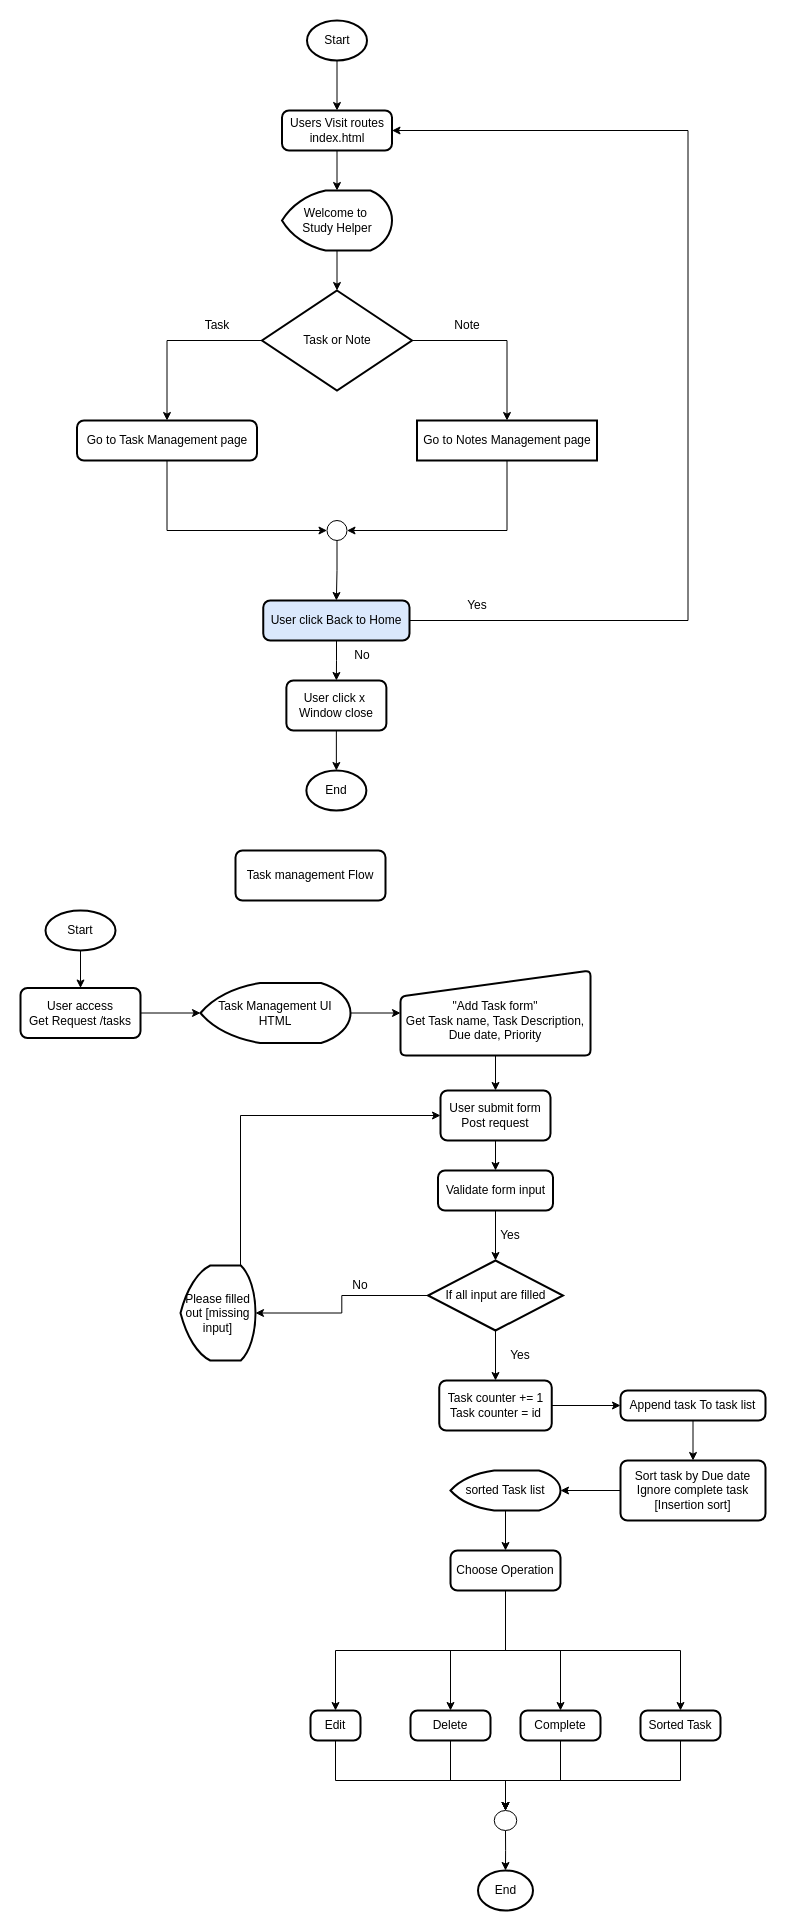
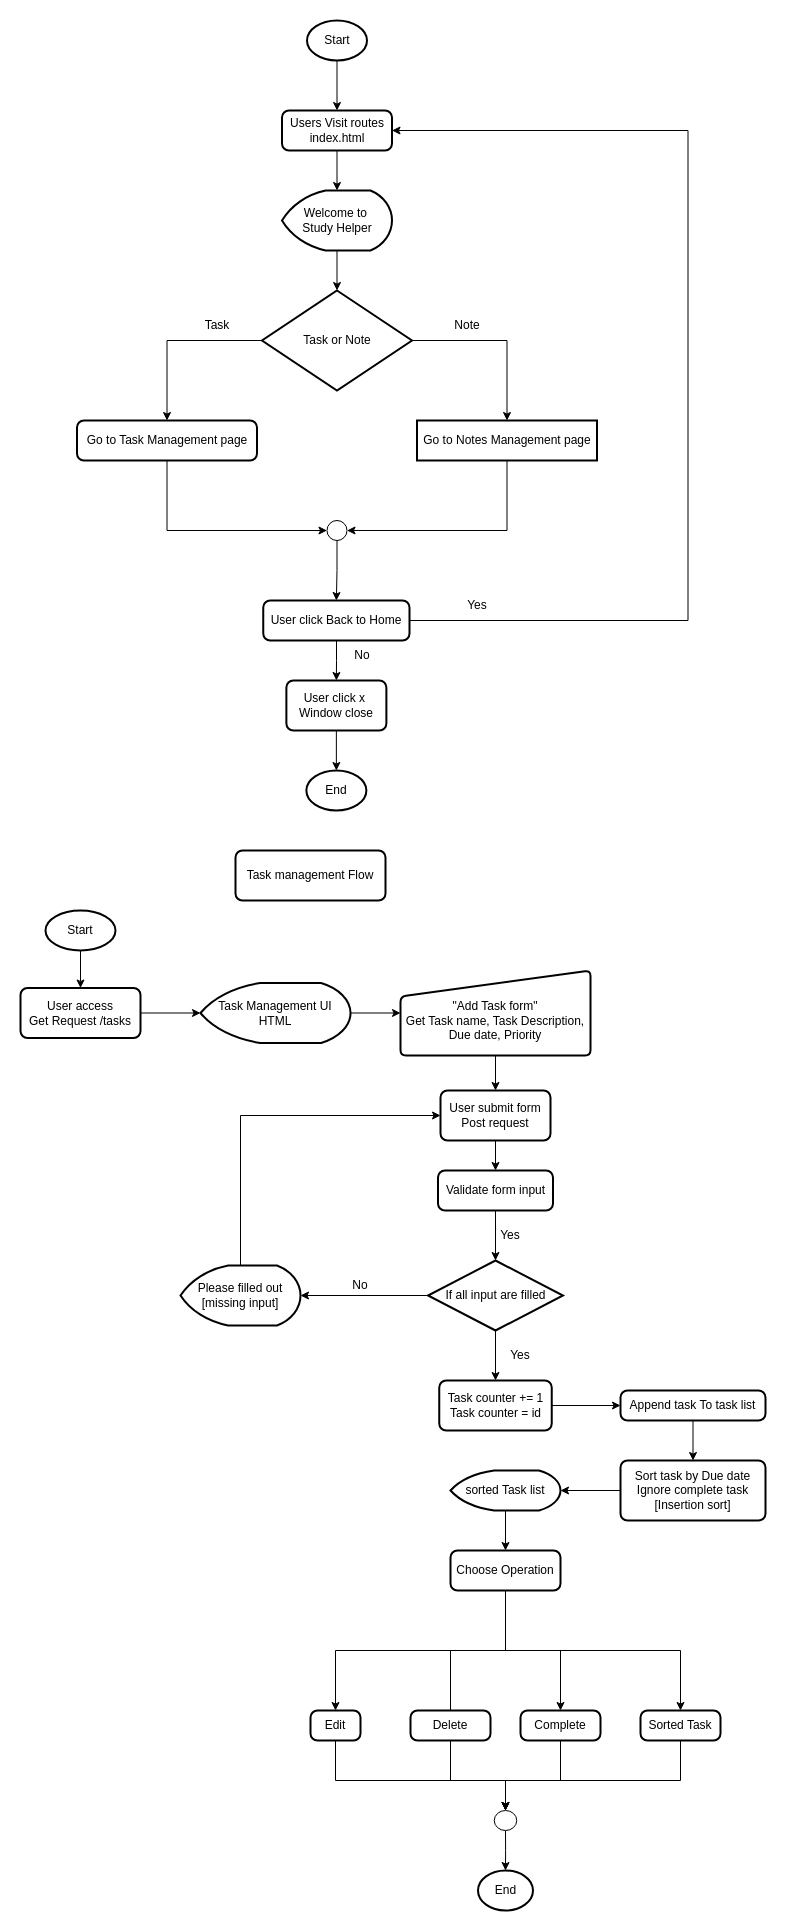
  <mxCell id="0" />
  <mxCell id="1" parent="0" />
  <mxCell id="2" style="edgeStyle=orthogonalEdgeStyle;rounded=0;orthogonalLoop=1;jettySize=auto;html=1;entryX=0.5;entryY=0;entryDx=0;entryDy=0;" parent="1" source="3" target="33" edge="1"><mxGeometry relative="1" as="geometry" /></mxCell>
  <mxCell id="3" value="Start" style="strokeWidth=2;html=1;shape=mxgraph.flowchart.start_1;whiteSpace=wrap;" parent="1" vertex="1"><mxGeometry x="306.5" width="60" height="40" as="geometry" y="20" /></mxCell>
  <mxCell id="4" value="" style="edgeStyle=orthogonalEdgeStyle;rounded=0;orthogonalLoop=1;jettySize=auto;html=1;" parent="1" source="5" target="6" edge="1"><mxGeometry relative="1" as="geometry" /></mxCell>
  <mxCell id="5" value="Welcome to&amp;nbsp;&lt;div&gt;Study Helper&lt;/div&gt;" style="strokeWidth=2;html=1;shape=mxgraph.flowchart.display;whiteSpace=wrap;" parent="1" vertex="1"><mxGeometry x="281.5" y="190" width="110" height="60" as="geometry" /></mxCell>
  <mxCell id="6" value="Task or Note" style="strokeWidth=2;html=1;shape=mxgraph.flowchart.decision;whiteSpace=wrap;" parent="1" vertex="1"><mxGeometry x="261.5" y="290" width="150" height="100" as="geometry" /></mxCell>
  <mxCell id="7" value="" style="endArrow=none;html=1;rounded=0;entryX=0;entryY=0.5;entryDx=0;entryDy=0;entryPerimeter=0;" parent="1" target="6" edge="1"><mxGeometry width="50" height="50" relative="1" as="geometry"><mxPoint x="166.5" y="340" as="sourcePoint" /><mxPoint x="266.5" y="350" as="targetPoint" /></mxGeometry></mxCell>
  <mxCell id="8" style="edgeStyle=orthogonalEdgeStyle;rounded=0;orthogonalLoop=1;jettySize=auto;html=1;entryX=0.5;entryY=0;entryDx=0;entryDy=0;" parent="1" source="9" target="11" edge="1"><mxGeometry relative="1" as="geometry" /></mxCell>
  <mxCell id="9" value="&lt;div&gt;&lt;br&gt;&lt;/div&gt;&quot;Add Task form&quot;&lt;div&gt;Get Task name, Task Description, Due date, Priority&lt;/div&gt;" style="html=1;strokeWidth=2;shape=manualInput;whiteSpace=wrap;rounded=1;size=26;arcSize=11;" parent="1" vertex="1"><mxGeometry x="400" y="970" width="190" height="85" as="geometry" /></mxCell>
  <mxCell id="10" style="edgeStyle=orthogonalEdgeStyle;rounded=0;orthogonalLoop=1;jettySize=auto;html=1;entryX=0.5;entryY=0;entryDx=0;entryDy=0;" parent="1" source="11" target="17" edge="1"><mxGeometry relative="1" as="geometry" /></mxCell>
  <mxCell id="11" value="User submit form&lt;div&gt;Post request&lt;/div&gt;" style="rounded=1;whiteSpace=wrap;html=1;absoluteArcSize=1;arcSize=14;strokeWidth=2;" parent="1" vertex="1"><mxGeometry x="440" y="1090" width="110" height="50" as="geometry" /></mxCell>
  <mxCell id="12" style="edgeStyle=orthogonalEdgeStyle;rounded=0;orthogonalLoop=1;jettySize=auto;html=1;entryX=0;entryY=0.5;entryDx=0;entryDy=0;" parent="1" source="13" target="9" edge="1"><mxGeometry relative="1" as="geometry" /></mxCell>
  <mxCell id="13" value="Task Management UI&lt;div&gt;HTML&lt;/div&gt;" style="strokeWidth=2;html=1;shape=mxgraph.flowchart.display;whiteSpace=wrap;" parent="1" vertex="1"><mxGeometry x="200" y="982.5" width="150" height="60" as="geometry" /></mxCell>
  <mxCell id="14" value="" style="edgeStyle=orthogonalEdgeStyle;rounded=0;orthogonalLoop=1;jettySize=auto;html=1;" parent="1" source="15" target="13" edge="1"><mxGeometry relative="1" as="geometry" /></mxCell>
  <mxCell id="15" value="&lt;div&gt;User access&lt;/div&gt;Get Request /tasks" style="rounded=1;whiteSpace=wrap;html=1;absoluteArcSize=1;arcSize=14;strokeWidth=2;" parent="1" vertex="1"><mxGeometry x="20" y="987.5" width="120" height="50" as="geometry" /></mxCell>
  <mxCell id="16" style="edgeStyle=orthogonalEdgeStyle;rounded=0;orthogonalLoop=1;jettySize=auto;html=1;" parent="1" source="17" target="18" edge="1"><mxGeometry relative="1" as="geometry" /></mxCell>
  <mxCell id="17" value="Validate form input" style="rounded=1;whiteSpace=wrap;html=1;absoluteArcSize=1;arcSize=14;strokeWidth=2;" parent="1" vertex="1"><mxGeometry x="437.5" y="1170" width="115" height="40" as="geometry" /></mxCell>
  <mxCell id="18" value="If all input are filled" style="strokeWidth=2;html=1;shape=mxgraph.flowchart.decision;whiteSpace=wrap;" parent="1" vertex="1"><mxGeometry x="427.5" y="1260" width="135" height="70" as="geometry" /></mxCell>
  <mxCell id="19" style="edgeStyle=orthogonalEdgeStyle;rounded=0;orthogonalLoop=1;jettySize=auto;html=1;entryX=0.5;entryY=0;entryDx=0;entryDy=0;" parent="1" source="20" target="69" edge="1"><mxGeometry relative="1" as="geometry" /></mxCell>
  <mxCell id="20" value="" style="verticalLabelPosition=bottom;verticalAlign=top;html=1;shape=mxgraph.flowchart.on-page_reference;" parent="1" vertex="1"><mxGeometry x="326.5" y="520" width="20" height="20" as="geometry" /></mxCell>
  <mxCell id="21" value="Go to Task Management page" style="rounded=1;whiteSpace=wrap;html=1;absoluteArcSize=1;arcSize=14;strokeWidth=2;" parent="1" vertex="1"><mxGeometry x="76.5" y="420" width="180" height="40" as="geometry" /></mxCell>
  <mxCell id="22" value="Go to Notes Management page" style="whiteSpace=wrap;html=1;absoluteArcSize=1;arcSize=14;strokeWidth=2;rounded=0;" parent="1" vertex="1"><mxGeometry x="416.5" y="420" width="180" height="40" as="geometry" /></mxCell>
  <mxCell id="23" value="End" style="strokeWidth=2;html=1;shape=mxgraph.flowchart.start_1;whiteSpace=wrap;" parent="1" vertex="1"><mxGeometry x="305.87" y="770" width="60" height="40" as="geometry" /></mxCell>
  <mxCell id="24" value="" style="endArrow=classic;html=1;rounded=0;entryX=0.5;entryY=0;entryDx=0;entryDy=0;" parent="1" target="21" edge="1"><mxGeometry width="50" height="50" relative="1" as="geometry"><mxPoint x="166.5" y="340" as="sourcePoint" /><mxPoint x="466.5" y="450" as="targetPoint" /></mxGeometry></mxCell>
  <mxCell id="25" value="" style="endArrow=classic;html=1;rounded=0;" parent="1" target="22" edge="1"><mxGeometry width="50" height="50" relative="1" as="geometry"><mxPoint x="506.5" y="340" as="sourcePoint" /><mxPoint x="466.5" y="450" as="targetPoint" /></mxGeometry></mxCell>
  <mxCell id="26" value="" style="endArrow=none;html=1;rounded=0;entryX=1;entryY=0.5;entryDx=0;entryDy=0;entryPerimeter=0;" parent="1" target="6" edge="1"><mxGeometry width="50" height="50" relative="1" as="geometry"><mxPoint x="506.5" y="340" as="sourcePoint" /><mxPoint x="466.5" y="450" as="targetPoint" /></mxGeometry></mxCell>
  <mxCell id="27" value="" style="endArrow=none;html=1;rounded=0;entryX=0.5;entryY=1;entryDx=0;entryDy=0;" parent="1" target="21" edge="1"><mxGeometry width="50" height="50" relative="1" as="geometry"><mxPoint x="166.5" y="530" as="sourcePoint" /><mxPoint x="406.5" y="510" as="targetPoint" /></mxGeometry></mxCell>
  <mxCell id="28" value="" style="endArrow=none;html=1;rounded=0;entryX=0.5;entryY=1;entryDx=0;entryDy=0;" parent="1" target="22" edge="1"><mxGeometry width="50" height="50" relative="1" as="geometry"><mxPoint x="506.5" y="530" as="sourcePoint" /><mxPoint x="506.12" y="520" as="targetPoint" /></mxGeometry></mxCell>
  <mxCell id="29" value="" style="endArrow=classic;html=1;rounded=0;entryX=0;entryY=0.5;entryDx=0;entryDy=0;entryPerimeter=0;" parent="1" target="20" edge="1"><mxGeometry width="50" height="50" relative="1" as="geometry"><mxPoint x="166.5" y="530" as="sourcePoint" /><mxPoint x="306.5" y="530" as="targetPoint" /></mxGeometry></mxCell>
  <mxCell id="30" value="" style="endArrow=classic;html=1;rounded=0;entryX=1;entryY=0.5;entryDx=0;entryDy=0;entryPerimeter=0;" parent="1" target="20" edge="1"><mxGeometry width="50" height="50" relative="1" as="geometry"><mxPoint x="506.5" y="530" as="sourcePoint" /><mxPoint x="386.5" y="530" as="targetPoint" /></mxGeometry></mxCell>
  <mxCell id="31" style="edgeStyle=orthogonalEdgeStyle;rounded=0;orthogonalLoop=1;jettySize=auto;html=1;entryX=0.5;entryY=0;entryDx=0;entryDy=0;" parent="1" source="32" target="15" edge="1"><mxGeometry relative="1" as="geometry" /></mxCell>
  <mxCell id="32" value="Start" style="strokeWidth=2;html=1;shape=mxgraph.flowchart.start_1;whiteSpace=wrap;" parent="1" vertex="1"><mxGeometry x="45" y="910" width="70" height="40" as="geometry" /></mxCell>
  <mxCell id="33" value="Users Visit routes&lt;div&gt;index.html&lt;/div&gt;" style="rounded=1;whiteSpace=wrap;html=1;absoluteArcSize=1;arcSize=14;strokeWidth=2;" parent="1" vertex="1"><mxGeometry x="281.5" y="110" width="110" height="40" as="geometry" /></mxCell>
  <mxCell id="34" style="edgeStyle=orthogonalEdgeStyle;rounded=0;orthogonalLoop=1;jettySize=auto;html=1;entryX=0.5;entryY=0;entryDx=0;entryDy=0;entryPerimeter=0;" parent="1" source="33" target="5" edge="1"><mxGeometry relative="1" as="geometry" /></mxCell>
  <mxCell id="35" value="Task management Flow" style="rounded=1;whiteSpace=wrap;html=1;absoluteArcSize=1;arcSize=14;strokeWidth=2;" parent="1" vertex="1"><mxGeometry x="235" y="850" width="150" height="50" as="geometry" /></mxCell>
  <mxCell id="36" value="Yes" style="text;html=1;align=center;verticalAlign=middle;whiteSpace=wrap;rounded=0;" parent="1" vertex="1"><mxGeometry x="480" y="1220" width="60" height="30" as="geometry" /></mxCell>
  <mxCell id="37" style="edgeStyle=orthogonalEdgeStyle;rounded=0;orthogonalLoop=1;jettySize=auto;html=1;entryX=0.5;entryY=0;entryDx=0;entryDy=0;" parent="1" source="18" target="44" edge="1"><mxGeometry relative="1" as="geometry"><mxPoint x="495" y="1380" as="targetPoint" /></mxGeometry></mxCell>
  <mxCell id="38" value="Yes" style="text;html=1;align=center;verticalAlign=middle;whiteSpace=wrap;rounded=0;" parent="1" vertex="1"><mxGeometry x="490" y="1340" width="60" height="30" as="geometry" /></mxCell>
  <mxCell id="39" value="No" style="text;html=1;align=center;verticalAlign=middle;whiteSpace=wrap;rounded=0;" parent="1" vertex="1"><mxGeometry x="330" y="1270" width="60" height="30" as="geometry" /></mxCell>
  <mxCell id="40" style="edgeStyle=orthogonalEdgeStyle;rounded=0;orthogonalLoop=1;jettySize=auto;html=1;exitX=0.5;exitY=0;exitDx=0;exitDy=0;exitPerimeter=0;entryX=0;entryY=0.5;entryDx=0;entryDy=0;" parent="1" source="41" target="11" edge="1"><mxGeometry relative="1" as="geometry"><mxPoint x="390" y="1100" as="targetPoint" /><Array as="points"><mxPoint x="240" y="1115" /></Array></mxGeometry></mxCell>
- <mxCell id="41" value="Please filled out [missing input]" style="strokeWidth=2;html=1;shape=mxgraph.flowchart.display;whiteSpace=wrap;" parent="1" vertex="1"><mxGeometry x="180" y="1265" width="75" height="95" as="geometry" /></mxCell>
+ <mxCell id="41" value="Please filled out [missing input]" style="strokeWidth=2;html=1;shape=mxgraph.flowchart.display;whiteSpace=wrap;" parent="1" vertex="1"><mxGeometry x="180" y="1265" width="120" height="60" as="geometry" /></mxCell>
  <mxCell id="42" style="edgeStyle=orthogonalEdgeStyle;rounded=0;orthogonalLoop=1;jettySize=auto;html=1;entryX=1;entryY=0.5;entryDx=0;entryDy=0;entryPerimeter=0;" parent="1" source="18" target="41" edge="1"><mxGeometry relative="1" as="geometry" /></mxCell>
  <mxCell id="43" style="edgeStyle=orthogonalEdgeStyle;rounded=0;orthogonalLoop=1;jettySize=auto;html=1;" parent="1" source="44" target="46" edge="1"><mxGeometry relative="1" as="geometry" /></mxCell>
  <mxCell id="44" value="Task counter += 1&lt;div&gt;Task counter = id&lt;/div&gt;" style="rounded=1;whiteSpace=wrap;html=1;absoluteArcSize=1;arcSize=14;strokeWidth=2;" parent="1" vertex="1"><mxGeometry x="438.75" y="1380" width="112.5" height="50" as="geometry" /></mxCell>
  <mxCell id="45" style="edgeStyle=orthogonalEdgeStyle;rounded=0;orthogonalLoop=1;jettySize=auto;html=1;" parent="1" source="46" target="47" edge="1"><mxGeometry relative="1" as="geometry" /></mxCell>
  <mxCell id="46" value="Append task To task list" style="rounded=1;whiteSpace=wrap;html=1;absoluteArcSize=1;arcSize=14;strokeWidth=2;" parent="1" vertex="1"><mxGeometry x="620" y="1390" width="145" height="30" as="geometry" /></mxCell>
  <mxCell id="47" value="Sort task by Due date&lt;div&gt;Ignore complete task&lt;/div&gt;&lt;div&gt;[Insertion sort]&lt;/div&gt;" style="rounded=1;whiteSpace=wrap;html=1;absoluteArcSize=1;arcSize=14;strokeWidth=2;" parent="1" vertex="1"><mxGeometry x="620" y="1460" width="145" height="60" as="geometry" /></mxCell>
  <mxCell id="48" style="edgeStyle=orthogonalEdgeStyle;rounded=0;orthogonalLoop=1;jettySize=auto;html=1;entryX=0.5;entryY=0;entryDx=0;entryDy=0;" parent="1" source="49" target="54" edge="1"><mxGeometry relative="1" as="geometry" /></mxCell>
  <mxCell id="49" value="sorted Task list" style="strokeWidth=2;html=1;shape=mxgraph.flowchart.display;whiteSpace=wrap;" parent="1" vertex="1"><mxGeometry x="450" y="1470" width="110" height="40" as="geometry" /></mxCell>
  <mxCell id="50" style="edgeStyle=orthogonalEdgeStyle;rounded=0;orthogonalLoop=1;jettySize=auto;html=1;entryX=0.5;entryY=0;entryDx=0;entryDy=0;" parent="1" source="54" target="58" edge="1"><mxGeometry relative="1" as="geometry"><Array as="points"><mxPoint x="505" y="1650" /><mxPoint x="335" y="1650" /></Array></mxGeometry></mxCell>
- <mxCell id="51" style="edgeStyle=orthogonalEdgeStyle;rounded=0;orthogonalLoop=1;jettySize=auto;html=1;entryX=0.5;entryY=0;entryDx=0;entryDy=0;" parent="1" source="54" target="56" edge="1"><mxGeometry relative="1" as="geometry" /></mxCell>
+ <mxCell id="51" style="edgeStyle=orthogonalEdgeStyle;rounded=0;orthogonalLoop=1;jettySize=auto;html=1;entryX=0.5;entryY=0;entryDx=0;entryDy=0;endArrow=none;" parent="1" source="54" target="56" edge="1"><mxGeometry relative="1" as="geometry" /></mxCell>
  <mxCell id="52" style="edgeStyle=orthogonalEdgeStyle;rounded=0;orthogonalLoop=1;jettySize=auto;html=1;" parent="1" source="54" target="60" edge="1"><mxGeometry relative="1" as="geometry" /></mxCell>
  <mxCell id="53" style="edgeStyle=orthogonalEdgeStyle;rounded=0;orthogonalLoop=1;jettySize=auto;html=1;entryX=0.5;entryY=0;entryDx=0;entryDy=0;" parent="1" source="54" target="62" edge="1"><mxGeometry relative="1" as="geometry"><Array as="points"><mxPoint x="505" y="1650" /><mxPoint x="680" y="1650" /></Array></mxGeometry></mxCell>
  <mxCell id="54" value="Choose Operation" style="rounded=1;whiteSpace=wrap;html=1;absoluteArcSize=1;arcSize=14;strokeWidth=2;" parent="1" vertex="1"><mxGeometry x="450" y="1550" width="110" height="40" as="geometry" /></mxCell>
  <mxCell id="55" style="edgeStyle=orthogonalEdgeStyle;rounded=0;orthogonalLoop=1;jettySize=auto;html=1;entryX=0.5;entryY=0;entryDx=0;entryDy=0;" parent="1" source="56" target="64" edge="1"><mxGeometry relative="1" as="geometry"><Array as="points"><mxPoint x="450" y="1780" /><mxPoint x="505" y="1780" /></Array></mxGeometry></mxCell>
  <mxCell id="56" value="Delete" style="rounded=1;whiteSpace=wrap;html=1;absoluteArcSize=1;arcSize=14;strokeWidth=2;" parent="1" vertex="1"><mxGeometry x="410" y="1710" width="80" height="30" as="geometry" /></mxCell>
  <mxCell id="57" style="edgeStyle=orthogonalEdgeStyle;rounded=0;orthogonalLoop=1;jettySize=auto;html=1;entryX=0.5;entryY=0;entryDx=0;entryDy=0;" parent="1" source="58" target="64" edge="1"><mxGeometry relative="1" as="geometry"><Array as="points"><mxPoint x="335" y="1780" /><mxPoint x="505" y="1780" /></Array></mxGeometry></mxCell>
  <mxCell id="58" value="Edit" style="rounded=1;whiteSpace=wrap;html=1;absoluteArcSize=1;arcSize=14;strokeWidth=2;" parent="1" vertex="1"><mxGeometry x="310" y="1710" width="50" height="30" as="geometry" /></mxCell>
  <mxCell id="59" style="edgeStyle=orthogonalEdgeStyle;rounded=0;orthogonalLoop=1;jettySize=auto;html=1;entryX=0.5;entryY=0;entryDx=0;entryDy=0;" parent="1" source="60" target="64" edge="1"><mxGeometry relative="1" as="geometry"><Array as="points"><mxPoint x="560" y="1780" /><mxPoint x="505" y="1780" /></Array></mxGeometry></mxCell>
  <mxCell id="60" value="Complete" style="rounded=1;whiteSpace=wrap;html=1;absoluteArcSize=1;arcSize=14;strokeWidth=2;" parent="1" vertex="1"><mxGeometry x="520" y="1710" width="80" height="30" as="geometry" /></mxCell>
  <mxCell id="61" style="edgeStyle=orthogonalEdgeStyle;rounded=0;orthogonalLoop=1;jettySize=auto;html=1;entryX=0.5;entryY=0;entryDx=0;entryDy=0;" parent="1" source="62" target="64" edge="1"><mxGeometry relative="1" as="geometry"><Array as="points"><mxPoint x="680" y="1780" /><mxPoint x="505" y="1780" /></Array></mxGeometry></mxCell>
  <mxCell id="62" value="Sorted Task" style="rounded=1;whiteSpace=wrap;html=1;absoluteArcSize=1;arcSize=14;strokeWidth=2;" parent="1" vertex="1"><mxGeometry x="640" y="1710" width="80" height="30" as="geometry" /></mxCell>
  <mxCell id="63" style="edgeStyle=orthogonalEdgeStyle;rounded=0;orthogonalLoop=1;jettySize=auto;html=1;" parent="1" source="64" target="65" edge="1"><mxGeometry relative="1" as="geometry" /></mxCell>
  <mxCell id="64" value="" style="ellipse;whiteSpace=wrap;html=1;verticalAlign=top;" parent="1" vertex="1"><mxGeometry x="493.75" y="1810" width="22.5" height="20" as="geometry" /></mxCell>
  <mxCell id="65" value="End" style="strokeWidth=2;html=1;shape=mxgraph.flowchart.start_1;whiteSpace=wrap;" parent="1" vertex="1"><mxGeometry x="477.5" y="1870" width="55" height="40" as="geometry" /></mxCell>
  <mxCell id="66" style="edgeStyle=orthogonalEdgeStyle;rounded=0;orthogonalLoop=1;jettySize=auto;html=1;entryX=1;entryY=0.5;entryDx=0;entryDy=0;entryPerimeter=0;" parent="1" source="47" target="49" edge="1"><mxGeometry relative="1" as="geometry" /></mxCell>
  <mxCell id="67" style="edgeStyle=orthogonalEdgeStyle;rounded=0;orthogonalLoop=1;jettySize=auto;html=1;entryX=1;entryY=0.5;entryDx=0;entryDy=0;" parent="1" source="69" target="33" edge="1"><mxGeometry relative="1" as="geometry"><mxPoint x="686.5" y="120" as="targetPoint" /><Array as="points"><mxPoint x="687.5" y="620" /><mxPoint x="687.5" y="130" /></Array></mxGeometry></mxCell>
  <mxCell id="68" style="edgeStyle=orthogonalEdgeStyle;rounded=0;orthogonalLoop=1;jettySize=auto;html=1;" parent="1" source="69" target="70" edge="1"><mxGeometry relative="1" as="geometry" /></mxCell>
- <mxCell id="69" value="User click Back to Home" style="rounded=1;whiteSpace=wrap;html=1;absoluteArcSize=1;arcSize=14;strokeWidth=2;fillColor=#dae8fc;" parent="1" vertex="1"><mxGeometry x="262.75" y="600" width="146.25" height="40" as="geometry" /></mxCell>
+ <mxCell id="69" value="User click Back to Home" style="rounded=1;whiteSpace=wrap;html=1;absoluteArcSize=1;arcSize=14;strokeWidth=2;" parent="1" vertex="1"><mxGeometry x="262.75" y="600" width="146.25" height="40" as="geometry" /></mxCell>
  <mxCell id="70" value="User click x&amp;nbsp;&lt;div&gt;Window close&lt;/div&gt;" style="rounded=1;whiteSpace=wrap;html=1;absoluteArcSize=1;arcSize=14;strokeWidth=2;" parent="1" vertex="1"><mxGeometry x="285.88" y="680" width="100" height="50" as="geometry" /></mxCell>
  <mxCell id="71" style="edgeStyle=orthogonalEdgeStyle;rounded=0;orthogonalLoop=1;jettySize=auto;html=1;entryX=0.5;entryY=0;entryDx=0;entryDy=0;entryPerimeter=0;" parent="1" source="70" target="23" edge="1"><mxGeometry relative="1" as="geometry" /></mxCell>
  <mxCell id="72" value="Yes" style="text;html=1;align=center;verticalAlign=middle;whiteSpace=wrap;rounded=0;" parent="1" vertex="1"><mxGeometry x="456.5" y="590" width="40" height="30" as="geometry" /></mxCell>
  <mxCell id="73" value="No" style="text;html=1;align=center;verticalAlign=middle;whiteSpace=wrap;rounded=0;" parent="1" vertex="1"><mxGeometry x="341.5" y="640" width="40" height="30" as="geometry" /></mxCell>
  <mxCell id="74" value="Task" style="text;html=1;align=center;verticalAlign=middle;whiteSpace=wrap;rounded=0;" parent="1" vertex="1"><mxGeometry x="186.5" y="310" width="60" height="30" as="geometry" /></mxCell>
  <mxCell id="75" value="Note" style="text;html=1;align=center;verticalAlign=middle;whiteSpace=wrap;rounded=0;" parent="1" vertex="1"><mxGeometry x="436.5" y="310" width="60" height="30" as="geometry" /></mxCell>
